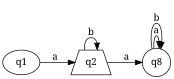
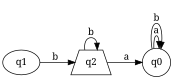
  digraph {
    fontname="Noto Serif"
    rankdir=LR
    node [fontname="Noto Serif"]
    edge [fontname="Noto Serif"]
    q2 [shape=trapezium]
-   q0 [shape=circle label=q8]
+   q0 [shape=circle]
    q1 [shape=ellipse]
    q2 -> q2 [label=b]
    q2 -> q0 [label=a]
    q0 -> q0 [label=a]
    q0 -> q0 [label=b]
-   q1 -> q2 [label=a]
+   q1 -> q2 [label=b]
  }
